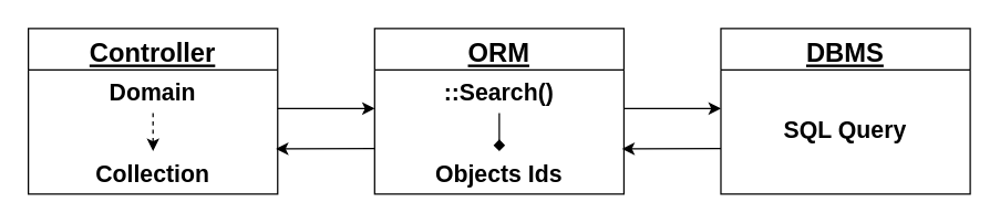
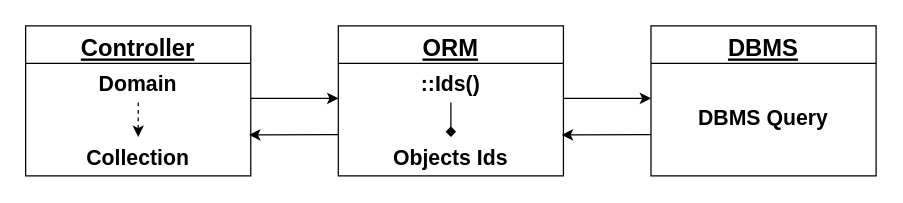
  <mxCell id="0" />
  <mxCell id="1" parent="0" />
  <mxCell id="2" value="" style="group" parent="1" vertex="1" connectable="0"><mxGeometry x="20" y="20" width="180" height="120" as="geometry" /></mxCell>
  <mxCell id="3" value="" style="group" parent="2" vertex="1" connectable="0"><mxGeometry width="180" height="120" as="geometry" /></mxCell>
  <mxCell id="4" value="Controller" style="swimlane;fontStyle=5;align=center;verticalAlign=top;childLayout=stackLayout;horizontal=1;startSize=30;horizontalStack=0;resizeParent=1;resizeLast=0;collapsible=1;marginBottom=0;rounded=0;shadow=0;strokeWidth=1;fontSize=19;" parent="3" vertex="1"><mxGeometry width="180" height="120" as="geometry"><mxRectangle x="230" y="140" width="160" height="26" as="alternateBounds" /></mxGeometry></mxCell>
  <mxCell id="5" value="Domain" style="text;align=center;verticalAlign=top;spacingLeft=4;spacingRight=4;overflow=hidden;rotatable=0;points=[[0,0.5],[1,0.5]];portConstraint=eastwest;fontStyle=1;fontSize=17;" parent="4" vertex="1"><mxGeometry y="30" width="180" height="31.2" as="geometry" /></mxCell>
  <mxCell id="6" value="Collection" style="text;align=center;verticalAlign=top;spacingLeft=4;spacingRight=4;overflow=hidden;rotatable=0;points=[[0,0.5],[1,0.5]];portConstraint=eastwest;rounded=0;shadow=0;html=0;fontStyle=1;fontSize=17;" parent="3" vertex="1"><mxGeometry y="88.8" width="180" height="31.2" as="geometry" /></mxCell>
  <mxCell id="7" value="" style="endArrow=classic;html=1;rounded=0;dashed=1;" parent="3" source="5" target="6" edge="1"><mxGeometry width="50" height="50" relative="1" as="geometry"><mxPoint x="472.5" y="480" as="sourcePoint" /><mxPoint x="495" y="456" as="targetPoint" /></mxGeometry></mxCell>
  <mxCell id="8" value="" style="group" parent="1" vertex="1" connectable="0"><mxGeometry x="270" y="20" width="180" height="120" as="geometry" /></mxCell>
  <mxCell id="9" value="ORM" style="swimlane;fontStyle=5;align=center;verticalAlign=top;childLayout=stackLayout;horizontal=1;startSize=30;horizontalStack=0;resizeParent=1;resizeLast=0;collapsible=1;marginBottom=0;rounded=0;shadow=0;strokeWidth=1;fontSize=19;" parent="8" vertex="1"><mxGeometry width="180" height="120" as="geometry"><mxRectangle x="230" y="140" width="160" height="26" as="alternateBounds" /></mxGeometry></mxCell>
- <mxCell id="10" value="::Search()" style="text;align=center;verticalAlign=top;spacingLeft=4;spacingRight=4;overflow=hidden;rotatable=0;points=[[0,0.5],[1,0.5]];portConstraint=eastwest;fontStyle=1;fontSize=17;" parent="9" vertex="1"><mxGeometry y="30" width="180" height="31.2" as="geometry" /></mxCell>
+ <mxCell id="10" value="::Ids()" style="text;align=center;verticalAlign=top;spacingLeft=4;spacingRight=4;overflow=hidden;rotatable=0;points=[[0,0.5],[1,0.5]];portConstraint=eastwest;fontStyle=1;fontSize=17;" parent="9" vertex="1"><mxGeometry y="30" width="180" height="31.2" as="geometry" /></mxCell>
  <mxCell id="11" value="Objects Ids" style="text;align=center;verticalAlign=top;spacingLeft=4;spacingRight=4;overflow=hidden;rotatable=0;points=[[0,0.5],[1,0.5]];portConstraint=eastwest;rounded=0;shadow=0;html=0;fontStyle=1;fontSize=17;" parent="8" vertex="1"><mxGeometry y="88.8" width="180" height="31.2" as="geometry" /></mxCell>
  <mxCell id="12" value="" style="endArrow=diamond;html=1;rounded=0;" parent="8" source="10" target="11" edge="1"><mxGeometry width="50" height="50" relative="1" as="geometry"><mxPoint x="472.5" y="480" as="sourcePoint" /><mxPoint x="495" y="456" as="targetPoint" /></mxGeometry></mxCell>
  <mxCell id="13" value="" style="group" parent="1" vertex="1" connectable="0"><mxGeometry x="520" y="20" width="180" height="120" as="geometry" /></mxCell>
  <mxCell id="14" value="" style="group" parent="13" vertex="1" connectable="0"><mxGeometry width="180" height="120" as="geometry" /></mxCell>
  <mxCell id="15" value="DBMS" style="swimlane;fontStyle=5;align=center;verticalAlign=top;childLayout=stackLayout;horizontal=1;startSize=30;horizontalStack=0;resizeParent=1;resizeLast=0;collapsible=1;marginBottom=0;rounded=0;shadow=0;strokeWidth=1;fontSize=19;" parent="14" vertex="1"><mxGeometry width="180" height="120" as="geometry"><mxRectangle x="230" y="140" width="160" height="26" as="alternateBounds" /></mxGeometry></mxCell>
- <mxCell id="16" value="SQL Query" style="text;align=center;verticalAlign=top;spacingLeft=4;spacingRight=4;overflow=hidden;rotatable=0;points=[[0,0.5],[1,0.5]];portConstraint=eastwest;fontStyle=1;fontSize=17;" parent="13" vertex="1"><mxGeometry y="56.4" width="180" height="31.2" as="geometry" /></mxCell>
+ <mxCell id="16" value="DBMS Query" style="text;align=center;verticalAlign=top;spacingLeft=4;spacingRight=4;overflow=hidden;rotatable=0;points=[[0,0.5],[1,0.5]];portConstraint=eastwest;fontStyle=1;fontSize=17;" parent="13" vertex="1"><mxGeometry y="56.4" width="180" height="31.2" as="geometry" /></mxCell>
  <mxCell id="17" value="" style="endArrow=classic;startArrow=none;html=1;rounded=0;fontSize=13;startFill=0;" parent="1" edge="1"><mxGeometry width="50" height="50" relative="1" as="geometry"><mxPoint x="200" y="78" as="sourcePoint" /><mxPoint x="270" y="78" as="targetPoint" /></mxGeometry></mxCell>
  <mxCell id="18" value="" style="endArrow=classic;startArrow=none;html=1;rounded=0;fontSize=13;startFill=0;entryX=0.993;entryY=0.045;entryDx=0;entryDy=0;entryPerimeter=0;" edge="1" parent="1"><mxGeometry width="50" height="50" relative="1" as="geometry"><mxPoint x="270" y="107" as="sourcePoint" /><mxPoint x="198.74" y="107.204" as="targetPoint" /></mxGeometry></mxCell>
  <mxCell id="19" value="" style="endArrow=classic;startArrow=none;html=1;rounded=0;fontSize=13;startFill=0;" edge="1" parent="1"><mxGeometry width="50" height="50" relative="1" as="geometry"><mxPoint x="450" y="78" as="sourcePoint" /><mxPoint x="520" y="78" as="targetPoint" /></mxGeometry></mxCell>
  <mxCell id="20" value="" style="endArrow=classic;startArrow=none;html=1;rounded=0;fontSize=13;startFill=0;entryX=0.993;entryY=0.045;entryDx=0;entryDy=0;entryPerimeter=0;" edge="1" parent="1"><mxGeometry width="50" height="50" relative="1" as="geometry"><mxPoint x="520" y="107" as="sourcePoint" /><mxPoint x="448.74" y="107.204" as="targetPoint" /></mxGeometry></mxCell>
